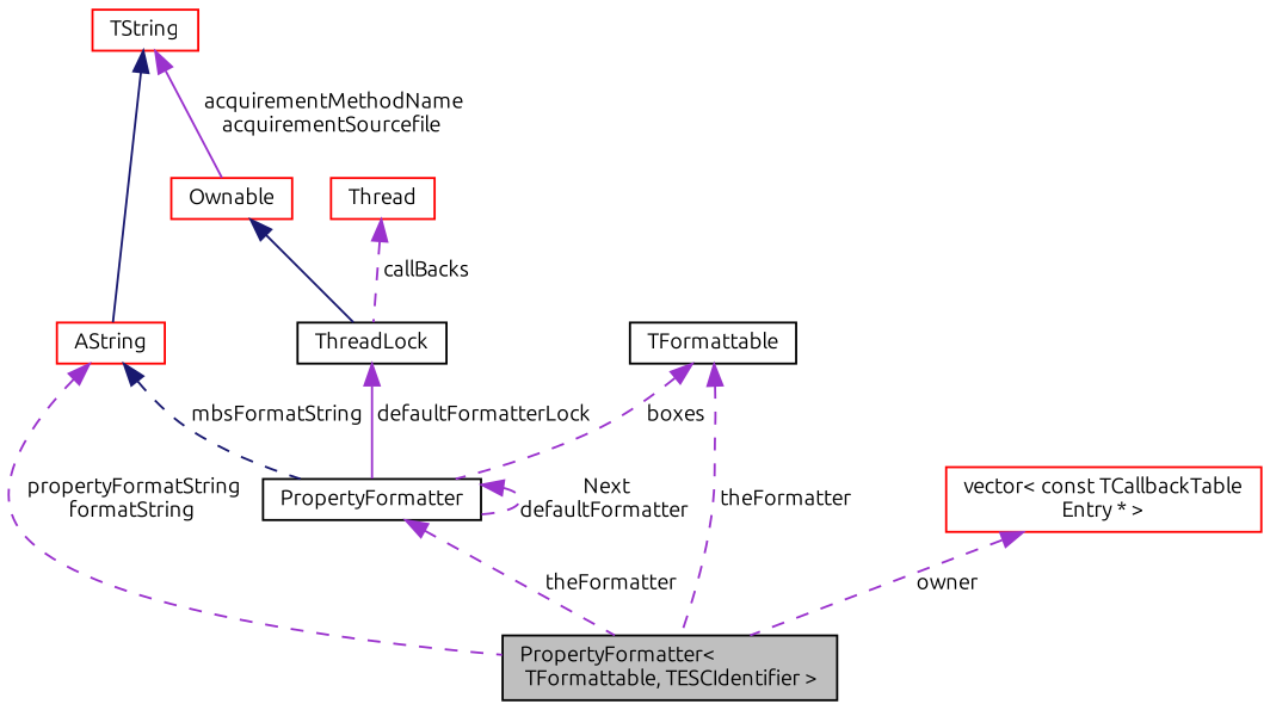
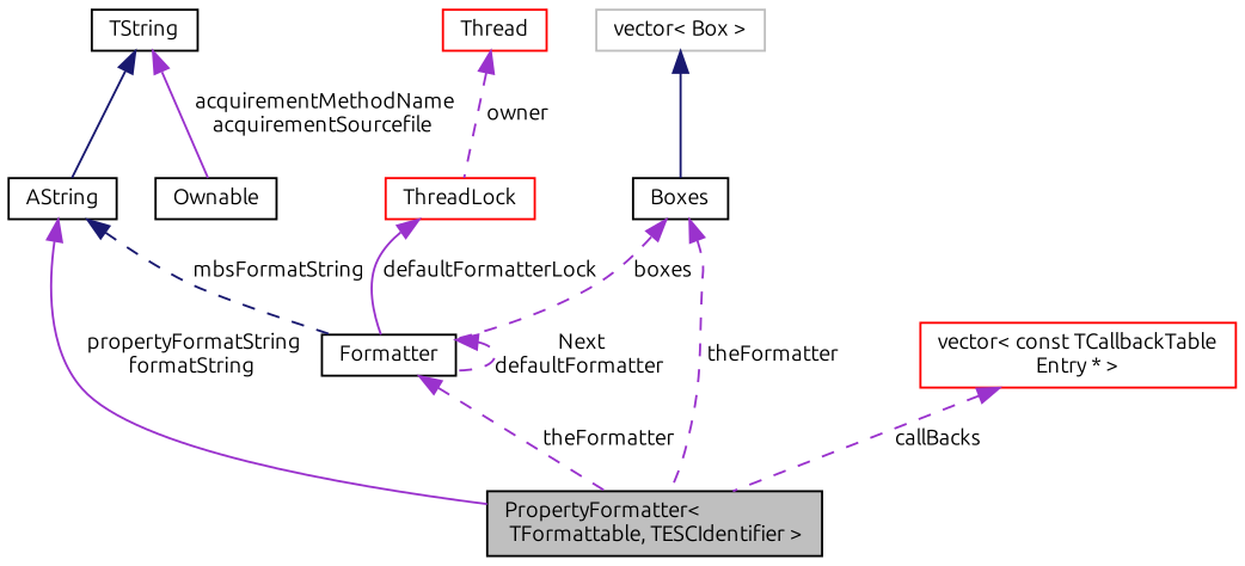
  digraph {
    fontname=Ubuntu
    node [color=black fillcolor=white fontname=Ubuntu fontsize=10 shape=record style=filled]
    edge [color=darkorchid3 dir=back fontname=Ubuntu fontsize=10 labelfontname=Helvetica labelfontsize=10 style=dashed]
    n1 [fillcolor=grey75 fontcolor=black height=0.2 label="PropertyFormatter\<\l TFormattable, TESCIdentifier \>" width=0.4]
-   n2 [height=0.2 label=PropertyFormatter width=0.4]
-   n3 [color=red height=0.2 label=AString width=0.4]
-   n4 [color=red height=0.2 label=TString width=0.4]
-   n5 [color=red height=0.2 label=Ownable width=0.4]
-   n6 [height=0.2 label=ThreadLock width=0.4]
+   n2 [height=0.2 label=Formatter width=0.4]
+   n3 [height=0.2 label=AString width=0.4]
+   n4 [height=0.2 label=TString width=0.4]
+   n5 [height=0.2 label=Ownable width=0.4]
+   n6 [color=red height=0.2 label=ThreadLock width=0.4]
    n7 [color=red height=0.2 label=Thread width=0.4]
-   n8 [height=0.2 label=TFormattable width=0.4]
+   n8 [height=0.2 label=Boxes width=0.4]
+   n9 [color=grey75 height=0.2 label="vector\< Box \>" width=0.4]
    n10 [color=red height=0.2 label="vector\< const TCallbackTable\lEntry * \>" width=0.4]
    n2 -> n1 [label=" theFormatter"]
    n2 -> n2 [label=" Next\ndefaultFormatter"]
-   n3 -> n1 [label=" propertyFormatString\nformatString"]
+   n3 -> n1 [label=" propertyFormatString\nformatString" style=solid]
    n3 -> n2 [color=midnightblue label=" mbsFormatString"]
    n4 -> n3 [color=midnightblue style=solid]
    n4 -> n5 [label=" acquirementMethodName\nacquirementSourcefile" style=solid]
-   n5 -> n6 [color=midnightblue style=solid]
    n6 -> n2 [label=" defaultFormatterLock" style=solid]
-   n7 -> n6 [label=" callBacks"]
+   n7 -> n6 [label=" owner"]
    n8 -> n1 [label=" theFormatter"]
    n8 -> n2 [label=" boxes"]
-   n10 -> n1 [label=" owner"]
+   n9 -> n8 [color=midnightblue style=solid]
+   n10 -> n1 [label=" callBacks"]
  }
